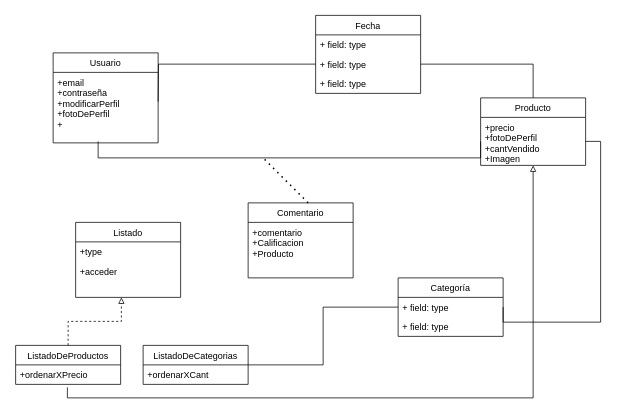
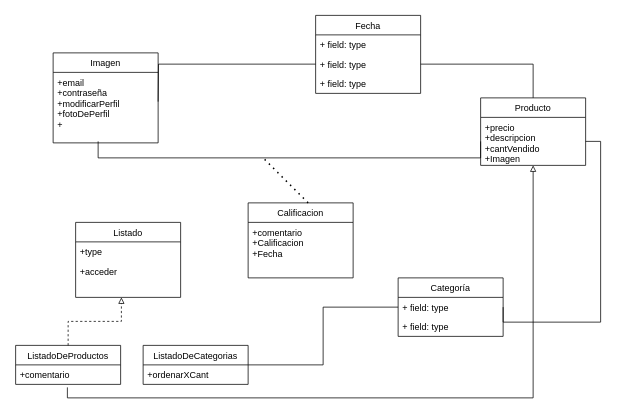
  <mxCell id="0" />
  <mxCell id="1" parent="0" />
- <mxCell id="2" value="Usuario" style="swimlane;fontStyle=0;childLayout=stackLayout;horizontal=1;startSize=26;fillColor=none;horizontalStack=0;resizeParent=1;resizeParentMax=0;resizeLast=0;collapsible=1;marginBottom=0;" parent="1" vertex="1"><mxGeometry x="70" y="70" width="140" height="120" as="geometry"><mxRectangle x="50" y="70" width="80" height="30" as="alternateBounds" /></mxGeometry></mxCell>
+ <mxCell id="2" value="Imagen" style="swimlane;fontStyle=0;childLayout=stackLayout;horizontal=1;startSize=26;fillColor=none;horizontalStack=0;resizeParent=1;resizeParentMax=0;resizeLast=0;collapsible=1;marginBottom=0;" parent="1" vertex="1"><mxGeometry x="70" y="70" width="140" height="120" as="geometry"><mxRectangle x="50" y="70" width="80" height="30" as="alternateBounds" /></mxGeometry></mxCell>
  <mxCell id="3" value="+email&#10;+contraseña&#10;+modificarPerfil&#10;+fotoDePerfil&#10;+" style="text;strokeColor=none;fillColor=none;align=left;verticalAlign=top;spacingLeft=4;spacingRight=4;overflow=hidden;rotatable=0;points=[[0,0.5],[1,0.5]];portConstraint=eastwest;" parent="2" vertex="1"><mxGeometry y="26" width="140" height="94" as="geometry" /></mxCell>
  <mxCell id="4" value="Fecha" style="swimlane;fontStyle=0;childLayout=stackLayout;horizontal=1;startSize=26;fillColor=none;horizontalStack=0;resizeParent=1;resizeParentMax=0;resizeLast=0;collapsible=1;marginBottom=0;" parent="1" vertex="1"><mxGeometry x="420" y="20" width="140" height="104" as="geometry" /></mxCell>
  <mxCell id="5" value="+ field: type" style="text;strokeColor=none;fillColor=none;align=left;verticalAlign=top;spacingLeft=4;spacingRight=4;overflow=hidden;rotatable=0;points=[[0,0.5],[1,0.5]];portConstraint=eastwest;" parent="4" vertex="1"><mxGeometry y="26" width="140" height="26" as="geometry" /></mxCell>
  <mxCell id="6" value="+ field: type" style="text;strokeColor=none;fillColor=none;align=left;verticalAlign=top;spacingLeft=4;spacingRight=4;overflow=hidden;rotatable=0;points=[[0,0.5],[1,0.5]];portConstraint=eastwest;" parent="4" vertex="1"><mxGeometry y="52" width="140" height="26" as="geometry" /></mxCell>
  <mxCell id="7" value="+ field: type" style="text;strokeColor=none;fillColor=none;align=left;verticalAlign=top;spacingLeft=4;spacingRight=4;overflow=hidden;rotatable=0;points=[[0,0.5],[1,0.5]];portConstraint=eastwest;" parent="4" vertex="1"><mxGeometry y="78" width="140" height="26" as="geometry" /></mxCell>
  <mxCell id="8" value="Producto" style="swimlane;fontStyle=0;childLayout=stackLayout;horizontal=1;startSize=26;fillColor=none;horizontalStack=0;resizeParent=1;resizeParentMax=0;resizeLast=0;collapsible=1;marginBottom=0;" parent="1" vertex="1"><mxGeometry x="640" y="130" width="140" height="90" as="geometry" /></mxCell>
- <mxCell id="9" value="+precio&#10;+fotoDePerfil&#10;+cantVendido&#10;+Imagen" style="text;strokeColor=none;fillColor=none;align=left;verticalAlign=top;spacingLeft=4;spacingRight=4;overflow=hidden;rotatable=0;points=[[0,0.5],[1,0.5]];portConstraint=eastwest;" parent="8" vertex="1"><mxGeometry y="26" width="140" height="64" as="geometry" /></mxCell>
+ <mxCell id="9" value="+precio&#10;+descripcion&#10;+cantVendido&#10;+Imagen" style="text;strokeColor=none;fillColor=none;align=left;verticalAlign=top;spacingLeft=4;spacingRight=4;overflow=hidden;rotatable=0;points=[[0,0.5],[1,0.5]];portConstraint=eastwest;" parent="8" vertex="1"><mxGeometry y="26" width="140" height="64" as="geometry" /></mxCell>
  <mxCell id="10" style="edgeStyle=orthogonalEdgeStyle;rounded=0;orthogonalLoop=1;jettySize=auto;html=1;exitX=1;exitY=0.5;exitDx=0;exitDy=0;endArrow=none;endFill=0;entryX=1;entryY=0.5;entryDx=0;entryDy=0;" parent="1" source="12" target="9" edge="1"><mxGeometry relative="1" as="geometry"><mxPoint x="780" y="340" as="targetPoint" /><Array as="points"><mxPoint x="800" y="429" /><mxPoint x="800" y="188" /></Array></mxGeometry></mxCell>
  <mxCell id="11" value="Categoría" style="swimlane;fontStyle=0;childLayout=stackLayout;horizontal=1;startSize=26;fillColor=none;horizontalStack=0;resizeParent=1;resizeParentMax=0;resizeLast=0;collapsible=1;marginBottom=0;" parent="1" vertex="1"><mxGeometry x="530" y="370" width="140" height="78" as="geometry" /></mxCell>
  <mxCell id="12" value="+ field: type" style="text;strokeColor=none;fillColor=none;align=left;verticalAlign=top;spacingLeft=4;spacingRight=4;overflow=hidden;rotatable=0;points=[[0,0.5],[1,0.5]];portConstraint=eastwest;" parent="11" vertex="1"><mxGeometry y="26" width="140" height="26" as="geometry" /></mxCell>
  <mxCell id="13" value="+ field: type" style="text;strokeColor=none;fillColor=none;align=left;verticalAlign=top;spacingLeft=4;spacingRight=4;overflow=hidden;rotatable=0;points=[[0,0.5],[1,0.5]];portConstraint=eastwest;" parent="11" vertex="1"><mxGeometry y="52" width="140" height="26" as="geometry" /></mxCell>
- <mxCell id="14" value="Comentario" style="swimlane;fontStyle=0;childLayout=stackLayout;horizontal=1;startSize=26;fillColor=none;horizontalStack=0;resizeParent=1;resizeParentMax=0;resizeLast=0;collapsible=1;marginBottom=0;" parent="1" vertex="1"><mxGeometry x="330" y="270" width="140" height="100" as="geometry" /></mxCell>
- <mxCell id="15" value="+comentario&#10;+Calificacion&#10;+Producto" style="text;strokeColor=none;fillColor=none;align=left;verticalAlign=top;spacingLeft=4;spacingRight=4;overflow=hidden;rotatable=0;points=[[0,0.5],[1,0.5]];portConstraint=eastwest;" parent="14" vertex="1"><mxGeometry y="26" width="140" height="74" as="geometry" /></mxCell>
+ <mxCell id="14" value="Calificacion" style="swimlane;fontStyle=0;childLayout=stackLayout;horizontal=1;startSize=26;fillColor=none;horizontalStack=0;resizeParent=1;resizeParentMax=0;resizeLast=0;collapsible=1;marginBottom=0;" parent="1" vertex="1"><mxGeometry x="330" y="270" width="140" height="100" as="geometry" /></mxCell>
+ <mxCell id="15" value="+comentario&#10;+Calificacion&#10;+Fecha" style="text;strokeColor=none;fillColor=none;align=left;verticalAlign=top;spacingLeft=4;spacingRight=4;overflow=hidden;rotatable=0;points=[[0,0.5],[1,0.5]];portConstraint=eastwest;" parent="14" vertex="1"><mxGeometry y="26" width="140" height="74" as="geometry" /></mxCell>
  <mxCell id="16" style="edgeStyle=orthogonalEdgeStyle;rounded=0;orthogonalLoop=1;jettySize=auto;html=1;exitX=1;exitY=0.5;exitDx=0;exitDy=0;entryX=0;entryY=0.5;entryDx=0;entryDy=0;endArrow=none;endFill=0;" parent="1" target="6" edge="1"><mxGeometry relative="1" as="geometry"><mxPoint x="210" y="135" as="sourcePoint" /></mxGeometry></mxCell>
  <mxCell id="17" style="edgeStyle=orthogonalEdgeStyle;rounded=0;orthogonalLoop=1;jettySize=auto;html=1;exitX=0;exitY=0.5;exitDx=0;exitDy=0;endArrow=none;endFill=0;" parent="1" source="9" edge="1"><mxGeometry relative="1" as="geometry"><mxPoint x="130" y="188" as="targetPoint" /><Array as="points"><mxPoint x="640" y="210" /><mxPoint x="130" y="210" /></Array></mxGeometry></mxCell>
  <mxCell id="18" value="" style="endArrow=none;dashed=1;html=1;dashPattern=1 3;strokeWidth=2;rounded=0;" parent="1" edge="1"><mxGeometry width="50" height="50" relative="1" as="geometry"><mxPoint x="410" y="270" as="sourcePoint" /><mxPoint x="350" y="210" as="targetPoint" /></mxGeometry></mxCell>
  <mxCell id="19" style="edgeStyle=orthogonalEdgeStyle;rounded=0;orthogonalLoop=1;jettySize=auto;html=1;exitX=1;exitY=0.5;exitDx=0;exitDy=0;entryX=0.5;entryY=0;entryDx=0;entryDy=0;endArrow=none;endFill=0;" parent="1" source="6" target="8" edge="1"><mxGeometry relative="1" as="geometry" /></mxCell>
  <mxCell id="20" value="Listado" style="swimlane;fontStyle=0;childLayout=stackLayout;horizontal=1;startSize=26;fillColor=none;horizontalStack=0;resizeParent=1;resizeParentMax=0;resizeLast=0;collapsible=1;marginBottom=0;" vertex="1" parent="1"><mxGeometry x="100" y="296" width="140" height="100" as="geometry" /></mxCell>
  <mxCell id="21" value="+type" style="text;strokeColor=none;fillColor=none;align=left;verticalAlign=top;spacingLeft=4;spacingRight=4;overflow=hidden;rotatable=0;points=[[0,0.5],[1,0.5]];portConstraint=eastwest;" vertex="1" parent="20"><mxGeometry y="26" width="140" height="26" as="geometry" /></mxCell>
  <mxCell id="22" value="+acceder" style="text;strokeColor=none;fillColor=none;align=left;verticalAlign=top;spacingLeft=4;spacingRight=4;overflow=hidden;rotatable=0;points=[[0,0.5],[1,0.5]];portConstraint=eastwest;" vertex="1" parent="20"><mxGeometry y="52" width="140" height="48" as="geometry" /></mxCell>
  <mxCell id="23" value="" style="endArrow=block;html=1;rounded=0;endFill=0;strokeColor=default;exitX=0.5;exitY=0;exitDx=0;exitDy=0;edgeStyle=orthogonalEdgeStyle;entryX=0.436;entryY=1;entryDx=0;entryDy=0;entryPerimeter=0;dashed=1;" edge="1" parent="1" source="24" target="22"><mxGeometry width="50" height="50" relative="1" as="geometry"><mxPoint x="130" y="457" as="sourcePoint" /><mxPoint x="180" y="407" as="targetPoint" /></mxGeometry></mxCell>
  <mxCell id="24" value="ListadoDeProductos" style="swimlane;fontStyle=0;childLayout=stackLayout;horizontal=1;startSize=26;fillColor=none;horizontalStack=0;resizeParent=1;resizeParentMax=0;resizeLast=0;collapsible=1;marginBottom=0;" vertex="1" parent="1"><mxGeometry y="460" width="140" height="52" as="geometry" x="20" /></mxCell>
- <mxCell id="25" value="+ordenarXPrecio" style="text;strokeColor=none;fillColor=none;align=left;verticalAlign=top;spacingLeft=4;spacingRight=4;overflow=hidden;rotatable=0;points=[[0,0.5],[1,0.5]];portConstraint=eastwest;" vertex="1" parent="24"><mxGeometry y="26" width="140" height="26" as="geometry" /></mxCell>
+ <mxCell id="25" value="+comentario" style="text;strokeColor=none;fillColor=none;align=left;verticalAlign=top;spacingLeft=4;spacingRight=4;overflow=hidden;rotatable=0;points=[[0,0.5],[1,0.5]];portConstraint=eastwest;" vertex="1" parent="24"><mxGeometry y="26" width="140" height="26" as="geometry" /></mxCell>
  <mxCell id="26" style="edgeStyle=orthogonalEdgeStyle;rounded=0;orthogonalLoop=1;jettySize=auto;html=1;exitX=1;exitY=0.5;exitDx=0;exitDy=0;entryX=0;entryY=0.5;entryDx=0;entryDy=0;endArrow=none;endFill=0;strokeColor=default;" edge="1" parent="1" source="27" target="12"><mxGeometry relative="1" as="geometry" /></mxCell>
  <mxCell id="27" value="ListadoDeCategorias" style="swimlane;fontStyle=0;childLayout=stackLayout;horizontal=1;startSize=26;fillColor=none;horizontalStack=0;resizeParent=1;resizeParentMax=0;resizeLast=0;collapsible=1;marginBottom=0;" vertex="1" parent="1"><mxGeometry x="190" y="460" width="140" height="52" as="geometry" /></mxCell>
  <mxCell id="28" value="+ordenarXCant" style="text;strokeColor=none;fillColor=none;align=left;verticalAlign=top;spacingLeft=4;spacingRight=4;overflow=hidden;rotatable=0;points=[[0,0.5],[1,0.5]];portConstraint=eastwest;" vertex="1" parent="27"><mxGeometry y="26" width="140" height="26" as="geometry" /></mxCell>
  <mxCell id="29" style="edgeStyle=orthogonalEdgeStyle;rounded=0;orthogonalLoop=1;jettySize=auto;html=1;exitX=0.493;exitY=1.154;exitDx=0;exitDy=0;entryX=0.5;entryY=1;entryDx=0;entryDy=0;entryPerimeter=0;endArrow=block;endFill=0;strokeColor=default;exitPerimeter=0;" edge="1" parent="1" source="25" target="9"><mxGeometry relative="1" as="geometry"><Array as="points"><mxPoint x="89" y="530" /><mxPoint x="710" y="530" /></Array></mxGeometry></mxCell>
